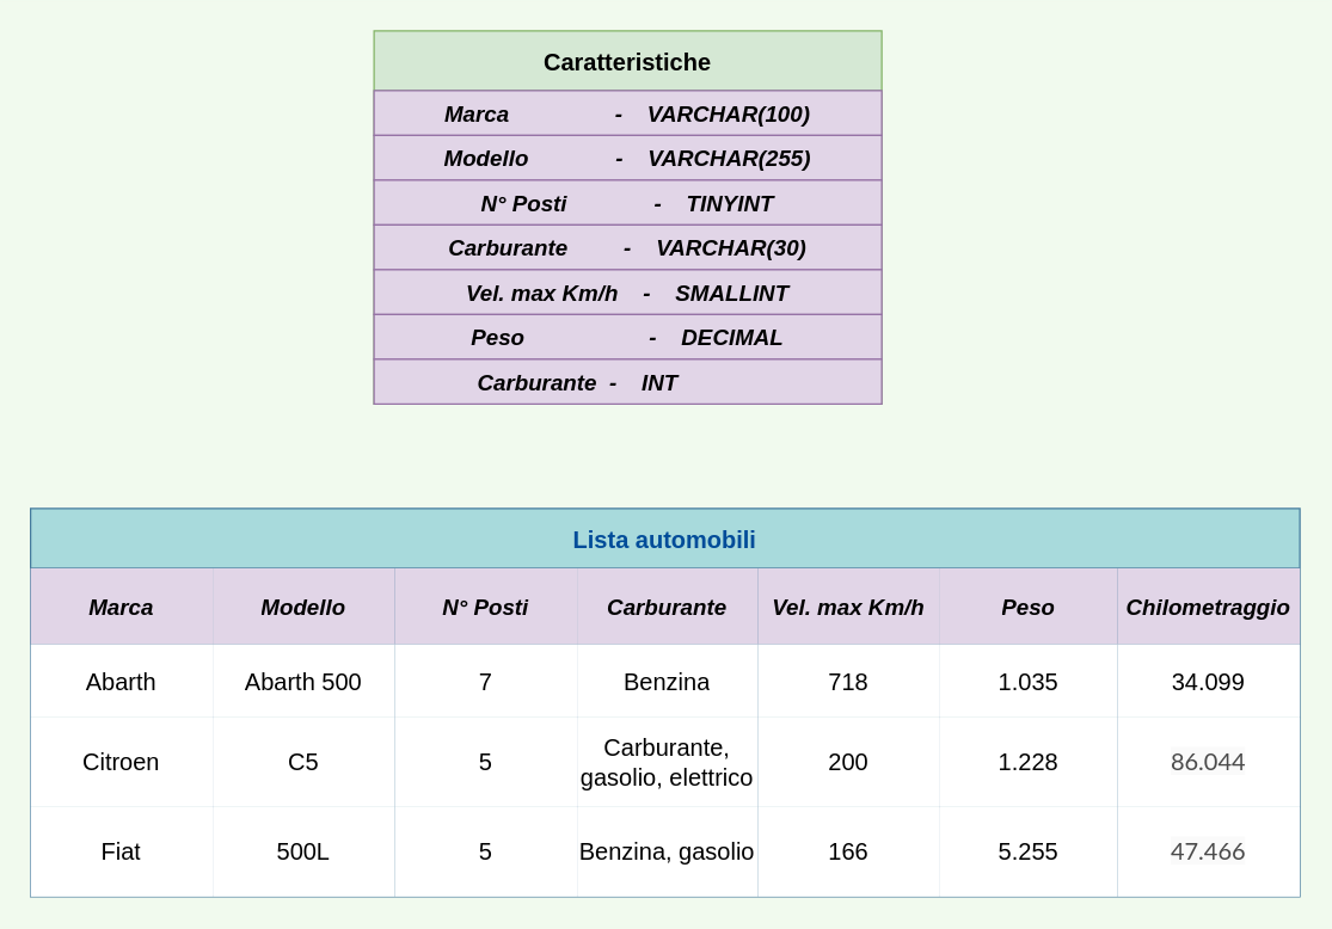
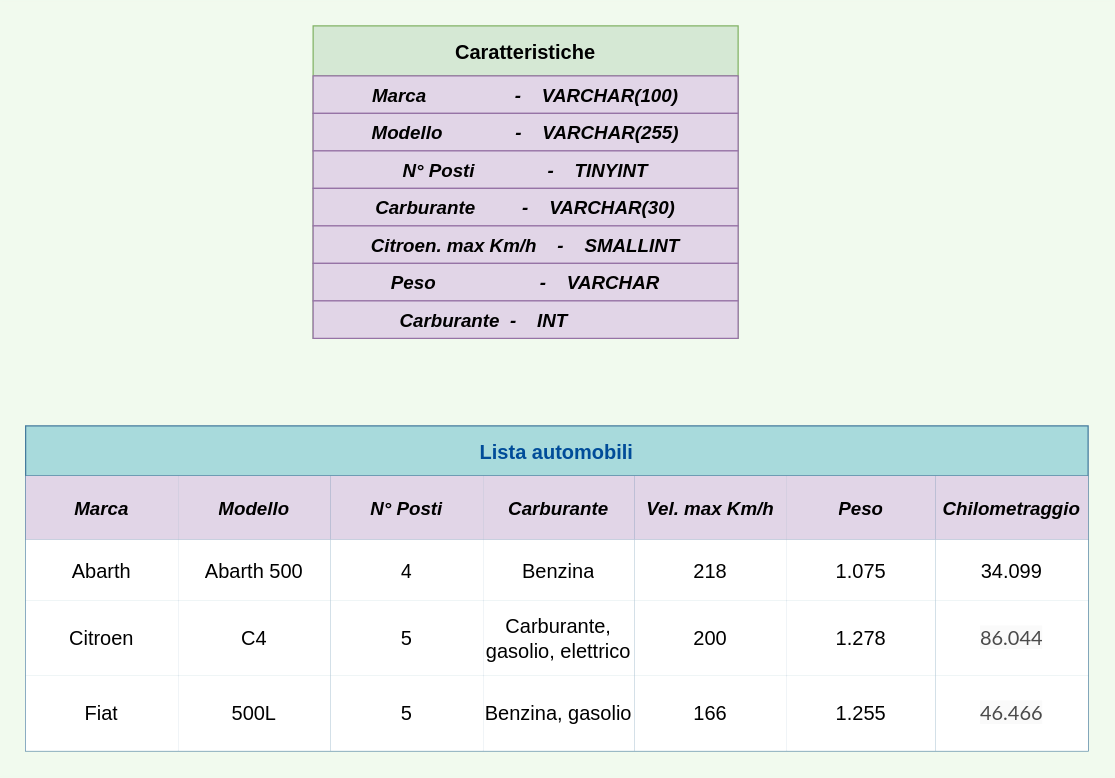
  <mxCell id="0" />
  <mxCell id="1" parent="0" />
  <mxCell id="2" value="Caratteristiche" style="swimlane;fontStyle=1;childLayout=stackLayout;horizontal=1;startSize=40;horizontalStack=0;resizeParent=1;resizeParentMax=0;resizeLast=0;collapsible=1;marginBottom=0;align=center;fontSize=16;rounded=0;labelBackgroundColor=none;labelBorderColor=none;sketch=0;fillColor=#d5e8d4;strokeColor=#82b366;" vertex="1" parent="1"><mxGeometry x="250" width="340" height="250" as="geometry" y="20" /></mxCell>
  <mxCell id="3" value="Marca                 -    VARCHAR(100)" style="text;spacingLeft=4;spacingRight=4;overflow=hidden;rotatable=0;points=[[0,0.5],[1,0.5]];portConstraint=eastwest;fontSize=15;rounded=0;labelBackgroundColor=none;labelBorderColor=none;sketch=0;html=0;fontStyle=3;spacing=2;fillColor=#e1d5e7;strokeColor=#9673a6;align=center;" vertex="1" parent="2"><mxGeometry y="40" width="340" height="30" as="geometry" /></mxCell>
  <mxCell id="4" value="Modello              -    VARCHAR(255)" style="text;strokeColor=#9673a6;fillColor=#e1d5e7;spacingLeft=4;spacingRight=4;overflow=hidden;rotatable=0;points=[[0,0.5],[1,0.5]];portConstraint=eastwest;fontSize=15;rounded=0;labelBackgroundColor=none;labelBorderColor=none;sketch=0;html=0;fontStyle=3;spacing=2;align=center;" vertex="1" parent="2"><mxGeometry y="70" width="340" height="30" as="geometry" /></mxCell>
  <mxCell id="5" value="N° Posti              -    TINYINT" style="text;strokeColor=#9673a6;fillColor=#e1d5e7;spacingLeft=4;spacingRight=4;overflow=hidden;rotatable=0;points=[[0,0.5],[1,0.5]];portConstraint=eastwest;fontSize=15;rounded=0;labelBackgroundColor=none;labelBorderColor=none;sketch=0;html=0;fontStyle=3;spacing=2;align=center;" vertex="1" parent="2"><mxGeometry y="100" width="340" height="30" as="geometry" /></mxCell>
  <mxCell id="6" value="Carburante         -    VARCHAR(30)" style="text;strokeColor=#9673a6;fillColor=#e1d5e7;spacingLeft=4;spacingRight=4;overflow=hidden;rotatable=0;points=[[0,0.5],[1,0.5]];portConstraint=eastwest;fontSize=15;rounded=0;labelBackgroundColor=none;labelBorderColor=none;sketch=0;html=0;fontStyle=3;spacing=2;align=center;" vertex="1" parent="2"><mxGeometry y="130" width="340" height="30" as="geometry" /></mxCell>
- <mxCell id="7" value="Vel. max Km/h    -    SMALLINT" style="text;strokeColor=#9673a6;fillColor=#e1d5e7;spacingLeft=4;spacingRight=4;overflow=hidden;rotatable=0;points=[[0,0.5],[1,0.5]];portConstraint=eastwest;fontSize=15;rounded=0;labelBackgroundColor=none;labelBorderColor=none;sketch=0;html=0;fontStyle=3;spacing=2;align=center;" vertex="1" parent="2"><mxGeometry y="160" width="340" height="30" as="geometry" /></mxCell>
- <mxCell id="8" value="Peso                    -    DECIMAL" style="text;strokeColor=#9673a6;fillColor=#e1d5e7;spacingLeft=4;spacingRight=4;overflow=hidden;rotatable=0;points=[[0,0.5],[1,0.5]];portConstraint=eastwest;fontSize=15;rounded=0;labelBackgroundColor=none;labelBorderColor=none;sketch=0;html=0;fontStyle=3;spacing=2;align=center;" vertex="1" parent="2"><mxGeometry y="190" width="340" height="30" as="geometry" /></mxCell>
+ <mxCell id="7" value="Citroen. max Km/h    -    SMALLINT" style="text;strokeColor=#9673a6;fillColor=#e1d5e7;spacingLeft=4;spacingRight=4;overflow=hidden;rotatable=0;points=[[0,0.5],[1,0.5]];portConstraint=eastwest;fontSize=15;rounded=0;labelBackgroundColor=none;labelBorderColor=none;sketch=0;html=0;fontStyle=3;spacing=2;align=center;" vertex="1" parent="2"><mxGeometry y="160" width="340" height="30" as="geometry" /></mxCell>
+ <mxCell id="8" value="Peso                    -    VARCHAR" style="text;strokeColor=#9673a6;fillColor=#e1d5e7;spacingLeft=4;spacingRight=4;overflow=hidden;rotatable=0;points=[[0,0.5],[1,0.5]];portConstraint=eastwest;fontSize=15;rounded=0;labelBackgroundColor=none;labelBorderColor=none;sketch=0;html=0;fontStyle=3;spacing=2;align=center;" vertex="1" parent="2"><mxGeometry y="190" width="340" height="30" as="geometry" /></mxCell>
  <mxCell id="9" value="Carburante  -    INT                " style="text;strokeColor=#9673a6;fillColor=#e1d5e7;spacingLeft=4;spacingRight=4;overflow=hidden;rotatable=0;points=[[0,0.5],[1,0.5]];portConstraint=eastwest;fontSize=15;rounded=0;labelBackgroundColor=none;labelBorderColor=none;sketch=0;html=0;fontStyle=3;spacing=2;align=center;" vertex="1" parent="2"><mxGeometry y="220" width="340" height="30" as="geometry" /></mxCell>
  <mxCell id="10" value="Lista automobili" style="shape=table;startSize=40;container=1;collapsible=0;childLayout=tableLayout;fontStyle=1;align=center;rounded=0;labelBackgroundColor=none;labelBorderColor=none;sketch=0;fontSize=16;fontColor=#004C99;strokeColor=#457B9D;fillColor=#A8DADC;html=0;" vertex="1" parent="1"><mxGeometry y="340" width="850" height="260" as="geometry" x="20" /></mxCell>
  <mxCell id="11" value="" style="shape=tableRow;horizontal=0;startSize=0;swimlaneHead=0;swimlaneBody=0;top=0;left=0;bottom=0;right=0;collapsible=0;dropTarget=0;fillColor=none;points=[[0,0.5],[1,0.5]];portConstraint=eastwest;rounded=0;labelBackgroundColor=none;labelBorderColor=none;sketch=0;fontSize=16;fontColor=#004C99;strokeColor=#457B9D;html=0;" vertex="1" parent="10"><mxGeometry y="40" width="850" height="51" as="geometry" /></mxCell>
  <mxCell id="12" value="&lt;b style=&quot;&quot;&gt;&lt;i style=&quot;&quot;&gt;&lt;font style=&quot;font-size: 15px;&quot;&gt;Marca&lt;/font&gt;&lt;/i&gt;&lt;/b&gt;" style="shape=partialRectangle;html=1;whiteSpace=wrap;connectable=0;top=0;left=0;bottom=0;right=0;overflow=hidden;rounded=0;labelBackgroundColor=none;labelBorderColor=none;sketch=0;fontSize=16;fillColor=#e1d5e7;strokeColor=#9673a6;" vertex="1" parent="11"><mxGeometry width="122" height="51" as="geometry"><mxRectangle width="122" height="51" as="alternateBounds" /></mxGeometry></mxCell>
  <mxCell id="13" value="&lt;b&gt;&lt;i style=&quot;&quot;&gt;&lt;font style=&quot;font-size: 15px;&quot;&gt;Modello&lt;/font&gt;&lt;/i&gt;&lt;/b&gt;" style="shape=partialRectangle;html=1;whiteSpace=wrap;connectable=0;top=0;left=0;bottom=0;right=0;overflow=hidden;rounded=0;labelBackgroundColor=none;labelBorderColor=none;sketch=0;fontSize=16;fillColor=#e1d5e7;strokeColor=#9673a6;" vertex="1" parent="11"><mxGeometry x="122" width="122" height="51" as="geometry"><mxRectangle width="122" height="51" as="alternateBounds" /></mxGeometry></mxCell>
  <mxCell id="14" value="&lt;b style=&quot;&quot;&gt;&lt;i style=&quot;&quot;&gt;&lt;font style=&quot;font-size: 15px;&quot;&gt;N° Posti&lt;/font&gt;&lt;/i&gt;&lt;/b&gt;" style="shape=partialRectangle;html=1;whiteSpace=wrap;connectable=0;top=0;left=0;bottom=0;right=0;overflow=hidden;rounded=0;labelBackgroundColor=none;labelBorderColor=none;sketch=0;fontSize=16;fillColor=#e1d5e7;strokeColor=#9673a6;" vertex="1" parent="11"><mxGeometry x="244" width="122" height="51" as="geometry"><mxRectangle width="122" height="51" as="alternateBounds" /></mxGeometry></mxCell>
  <mxCell id="15" value="&lt;b style=&quot;&quot;&gt;&lt;i style=&quot;&quot;&gt;&lt;font style=&quot;font-size: 15px;&quot;&gt;Carburante&lt;/font&gt;&lt;/i&gt;&lt;/b&gt;" style="shape=partialRectangle;html=1;whiteSpace=wrap;connectable=0;top=0;left=0;bottom=0;right=0;overflow=hidden;rounded=0;labelBackgroundColor=none;labelBorderColor=none;sketch=0;fontSize=16;fillColor=#e1d5e7;strokeColor=#9673a6;" vertex="1" parent="11"><mxGeometry x="366" width="121" height="51" as="geometry"><mxRectangle width="121" height="51" as="alternateBounds" /></mxGeometry></mxCell>
  <mxCell id="16" value="&lt;b&gt;&lt;i style=&quot;&quot;&gt;&lt;font style=&quot;font-size: 15px;&quot;&gt;Vel. max Km/h&lt;/font&gt;&lt;/i&gt;&lt;/b&gt;" style="shape=partialRectangle;html=1;whiteSpace=wrap;connectable=0;top=0;left=0;bottom=0;right=0;overflow=hidden;rounded=0;labelBackgroundColor=none;labelBorderColor=none;sketch=0;fontSize=16;fillColor=#e1d5e7;strokeColor=#9673a6;" vertex="1" parent="11"><mxGeometry x="487" width="122" height="51" as="geometry"><mxRectangle width="122" height="51" as="alternateBounds" /></mxGeometry></mxCell>
  <mxCell id="17" value="&lt;b&gt;&lt;i style=&quot;&quot;&gt;&lt;font style=&quot;font-size: 15px;&quot;&gt;Peso&lt;/font&gt;&lt;/i&gt;&lt;/b&gt;" style="shape=partialRectangle;html=1;whiteSpace=wrap;connectable=0;top=0;left=0;bottom=0;right=0;overflow=hidden;rounded=0;labelBackgroundColor=none;labelBorderColor=none;sketch=0;fontSize=16;fillColor=#e1d5e7;strokeColor=#9673a6;" vertex="1" parent="11"><mxGeometry x="609" width="119" height="51" as="geometry"><mxRectangle width="119" height="51" as="alternateBounds" /></mxGeometry></mxCell>
  <mxCell id="18" value="&lt;b style=&quot;&quot;&gt;&lt;i style=&quot;&quot;&gt;&lt;font style=&quot;font-size: 15px;&quot;&gt;Chilometraggio&lt;/font&gt;&lt;/i&gt;&lt;/b&gt;" style="shape=partialRectangle;html=1;whiteSpace=wrap;connectable=0;top=0;left=0;bottom=0;right=0;overflow=hidden;rounded=0;labelBackgroundColor=none;labelBorderColor=none;sketch=0;fontSize=16;fillColor=#e1d5e7;strokeColor=#9673a6;" vertex="1" parent="11"><mxGeometry x="728" width="122" height="51" as="geometry"><mxRectangle width="122" height="51" as="alternateBounds" /></mxGeometry></mxCell>
  <mxCell id="19" value="" style="shape=tableRow;horizontal=0;startSize=0;swimlaneHead=0;swimlaneBody=0;top=0;left=0;bottom=0;right=0;collapsible=0;dropTarget=0;fillColor=none;points=[[0,0.5],[1,0.5]];portConstraint=eastwest;rounded=0;labelBackgroundColor=none;labelBorderColor=none;sketch=0;fontSize=16;fontColor=#004C99;strokeColor=#457B9D;html=0;" vertex="1" parent="10"><mxGeometry y="91" width="850" height="49" as="geometry" /></mxCell>
  <mxCell id="20" value="Abarth" style="shape=partialRectangle;html=1;whiteSpace=wrap;connectable=0;top=0;left=0;bottom=0;right=0;overflow=hidden;rounded=0;labelBackgroundColor=#FFFFFF;labelBorderColor=none;sketch=0;fontSize=16;" vertex="1" parent="19"><mxGeometry width="122" height="49" as="geometry"><mxRectangle width="122" height="49" as="alternateBounds" /></mxGeometry></mxCell>
  <mxCell id="21" value="Abarth 500" style="shape=partialRectangle;html=1;whiteSpace=wrap;connectable=0;top=0;left=0;bottom=0;right=0;overflow=hidden;rounded=0;labelBackgroundColor=#FFFFFF;labelBorderColor=none;sketch=0;fontSize=16;" vertex="1" parent="19"><mxGeometry x="122" width="122" height="49" as="geometry"><mxRectangle width="122" height="49" as="alternateBounds" /></mxGeometry></mxCell>
- <mxCell id="22" value="7" style="shape=partialRectangle;html=1;whiteSpace=wrap;connectable=0;top=0;left=0;bottom=0;right=0;overflow=hidden;rounded=0;labelBackgroundColor=#FFFFFF;labelBorderColor=none;sketch=0;fontSize=16;" vertex="1" parent="19"><mxGeometry x="244" width="122" height="49" as="geometry"><mxRectangle width="122" height="49" as="alternateBounds" /></mxGeometry></mxCell>
+ <mxCell id="22" value="4" style="shape=partialRectangle;html=1;whiteSpace=wrap;connectable=0;top=0;left=0;bottom=0;right=0;overflow=hidden;rounded=0;labelBackgroundColor=#FFFFFF;labelBorderColor=none;sketch=0;fontSize=16;" vertex="1" parent="19"><mxGeometry x="244" width="122" height="49" as="geometry"><mxRectangle width="122" height="49" as="alternateBounds" /></mxGeometry></mxCell>
  <mxCell id="23" value="Benzina" style="shape=partialRectangle;html=1;whiteSpace=wrap;connectable=0;top=0;left=0;bottom=0;right=0;overflow=hidden;rounded=0;labelBackgroundColor=#FFFFFF;labelBorderColor=none;sketch=0;fontSize=16;" vertex="1" parent="19"><mxGeometry x="366" width="121" height="49" as="geometry"><mxRectangle width="121" height="49" as="alternateBounds" /></mxGeometry></mxCell>
- <mxCell id="24" value="718" style="shape=partialRectangle;html=1;whiteSpace=wrap;connectable=0;top=0;left=0;bottom=0;right=0;overflow=hidden;rounded=0;labelBackgroundColor=#FFFFFF;labelBorderColor=none;sketch=0;fontSize=16;" vertex="1" parent="19"><mxGeometry x="487" width="122" height="49" as="geometry"><mxRectangle width="122" height="49" as="alternateBounds" /></mxGeometry></mxCell>
- <mxCell id="25" value="1.035" style="shape=partialRectangle;html=1;whiteSpace=wrap;connectable=0;top=0;left=0;bottom=0;right=0;overflow=hidden;rounded=0;labelBackgroundColor=#FFFFFF;labelBorderColor=none;sketch=0;fontSize=16;" vertex="1" parent="19"><mxGeometry x="609" width="119" height="49" as="geometry"><mxRectangle width="119" height="49" as="alternateBounds" /></mxGeometry></mxCell>
+ <mxCell id="24" value="218" style="shape=partialRectangle;html=1;whiteSpace=wrap;connectable=0;top=0;left=0;bottom=0;right=0;overflow=hidden;rounded=0;labelBackgroundColor=#FFFFFF;labelBorderColor=none;sketch=0;fontSize=16;" vertex="1" parent="19"><mxGeometry x="487" width="122" height="49" as="geometry"><mxRectangle width="122" height="49" as="alternateBounds" /></mxGeometry></mxCell>
+ <mxCell id="25" value="1.075" style="shape=partialRectangle;html=1;whiteSpace=wrap;connectable=0;top=0;left=0;bottom=0;right=0;overflow=hidden;rounded=0;labelBackgroundColor=#FFFFFF;labelBorderColor=none;sketch=0;fontSize=16;" vertex="1" parent="19"><mxGeometry x="609" width="119" height="49" as="geometry"><mxRectangle width="119" height="49" as="alternateBounds" /></mxGeometry></mxCell>
  <mxCell id="26" value="34.099" style="shape=partialRectangle;html=1;whiteSpace=wrap;connectable=0;top=0;left=0;bottom=0;right=0;overflow=hidden;rounded=0;labelBackgroundColor=#FFFFFF;labelBorderColor=none;sketch=0;fontSize=16;" vertex="1" parent="19"><mxGeometry x="728" width="122" height="49" as="geometry"><mxRectangle width="122" height="49" as="alternateBounds" /></mxGeometry></mxCell>
  <mxCell id="27" value="" style="shape=tableRow;horizontal=0;startSize=0;swimlaneHead=0;swimlaneBody=0;top=0;left=0;bottom=0;right=0;collapsible=0;dropTarget=0;fillColor=none;points=[[0,0.5],[1,0.5]];portConstraint=eastwest;rounded=0;labelBackgroundColor=none;labelBorderColor=none;sketch=0;fontSize=16;fontColor=#004C99;strokeColor=#457B9D;html=0;" vertex="1" parent="10"><mxGeometry y="140" width="850" height="60" as="geometry" /></mxCell>
  <mxCell id="28" value="Citroen" style="shape=partialRectangle;html=1;whiteSpace=wrap;connectable=0;top=0;left=0;bottom=0;right=0;overflow=hidden;rounded=0;labelBackgroundColor=#FFFFFF;labelBorderColor=none;sketch=0;fontSize=16;" vertex="1" parent="27"><mxGeometry width="122" height="60" as="geometry"><mxRectangle width="122" height="60" as="alternateBounds" /></mxGeometry></mxCell>
- <mxCell id="29" value="C5" style="shape=partialRectangle;html=1;whiteSpace=wrap;connectable=0;top=0;left=0;bottom=0;right=0;overflow=hidden;rounded=0;labelBackgroundColor=#FFFFFF;labelBorderColor=none;sketch=0;fontSize=16;" vertex="1" parent="27"><mxGeometry x="122" width="122" height="60" as="geometry"><mxRectangle width="122" height="60" as="alternateBounds" /></mxGeometry></mxCell>
+ <mxCell id="29" value="C4" style="shape=partialRectangle;html=1;whiteSpace=wrap;connectable=0;top=0;left=0;bottom=0;right=0;overflow=hidden;rounded=0;labelBackgroundColor=#FFFFFF;labelBorderColor=none;sketch=0;fontSize=16;" vertex="1" parent="27"><mxGeometry x="122" width="122" height="60" as="geometry"><mxRectangle width="122" height="60" as="alternateBounds" /></mxGeometry></mxCell>
  <mxCell id="30" value="5" style="shape=partialRectangle;html=1;whiteSpace=wrap;connectable=0;top=0;left=0;bottom=0;right=0;overflow=hidden;rounded=0;labelBackgroundColor=#FFFFFF;labelBorderColor=none;sketch=0;fontSize=16;" vertex="1" parent="27"><mxGeometry x="244" width="122" height="60" as="geometry"><mxRectangle width="122" height="60" as="alternateBounds" /></mxGeometry></mxCell>
  <mxCell id="31" value="Carburante, gasolio, elettrico" style="shape=partialRectangle;html=1;whiteSpace=wrap;connectable=0;top=0;left=0;bottom=0;right=0;overflow=hidden;rounded=0;labelBackgroundColor=#FFFFFF;labelBorderColor=none;sketch=0;fontSize=16;" vertex="1" parent="27"><mxGeometry x="366" width="121" height="60" as="geometry"><mxRectangle width="121" height="60" as="alternateBounds" /></mxGeometry></mxCell>
  <mxCell id="32" value="200" style="shape=partialRectangle;html=1;whiteSpace=wrap;connectable=0;top=0;left=0;bottom=0;right=0;overflow=hidden;rounded=0;labelBackgroundColor=#FFFFFF;labelBorderColor=none;sketch=0;fontSize=16;" vertex="1" parent="27"><mxGeometry x="487" width="122" height="60" as="geometry"><mxRectangle width="122" height="60" as="alternateBounds" /></mxGeometry></mxCell>
- <mxCell id="33" value="1.228" style="shape=partialRectangle;html=1;whiteSpace=wrap;connectable=0;top=0;left=0;bottom=0;right=0;overflow=hidden;rounded=0;labelBackgroundColor=#FFFFFF;labelBorderColor=none;sketch=0;fontSize=16;" vertex="1" parent="27"><mxGeometry x="609" width="119" height="60" as="geometry"><mxRectangle width="119" height="60" as="alternateBounds" /></mxGeometry></mxCell>
+ <mxCell id="33" value="1.278" style="shape=partialRectangle;html=1;whiteSpace=wrap;connectable=0;top=0;left=0;bottom=0;right=0;overflow=hidden;rounded=0;labelBackgroundColor=#FFFFFF;labelBorderColor=none;sketch=0;fontSize=16;" vertex="1" parent="27"><mxGeometry x="609" width="119" height="60" as="geometry"><mxRectangle width="119" height="60" as="alternateBounds" /></mxGeometry></mxCell>
  <mxCell id="34" value="&lt;span style=&quot;color: rgb(74, 74, 74); font-family: Lato, &amp;quot;Helvetica Neue&amp;quot;, Helvetica, Arial, sans-serif; background-color: rgb(250, 250, 250);&quot;&gt;86.044&lt;/span&gt;" style="shape=partialRectangle;html=1;whiteSpace=wrap;connectable=0;top=0;left=0;bottom=0;right=0;overflow=hidden;rounded=0;labelBackgroundColor=#FFFFFF;labelBorderColor=none;sketch=0;fontSize=16;" vertex="1" parent="27"><mxGeometry x="728" width="122" height="60" as="geometry"><mxRectangle width="122" height="60" as="alternateBounds" /></mxGeometry></mxCell>
  <mxCell id="35" style="shape=tableRow;horizontal=0;startSize=0;swimlaneHead=0;swimlaneBody=0;top=0;left=0;bottom=0;right=0;collapsible=0;dropTarget=0;fillColor=none;points=[[0,0.5],[1,0.5]];portConstraint=eastwest;rounded=0;labelBackgroundColor=none;labelBorderColor=none;sketch=0;fontSize=16;fontColor=#004C99;strokeColor=#457B9D;html=0;" vertex="1" parent="10"><mxGeometry y="200" width="850" height="60" as="geometry" /></mxCell>
  <mxCell id="36" value="Fiat" style="shape=partialRectangle;html=1;whiteSpace=wrap;connectable=0;top=0;left=0;bottom=0;right=0;overflow=hidden;rounded=0;labelBackgroundColor=#FFFFFF;labelBorderColor=none;sketch=0;fontSize=16;" vertex="1" parent="35"><mxGeometry width="122" height="60" as="geometry"><mxRectangle width="122" height="60" as="alternateBounds" /></mxGeometry></mxCell>
  <mxCell id="37" value="500L" style="shape=partialRectangle;html=1;whiteSpace=wrap;connectable=0;top=0;left=0;bottom=0;right=0;overflow=hidden;rounded=0;labelBackgroundColor=#FFFFFF;labelBorderColor=none;sketch=0;fontSize=16;" vertex="1" parent="35"><mxGeometry x="122" width="122" height="60" as="geometry"><mxRectangle width="122" height="60" as="alternateBounds" /></mxGeometry></mxCell>
  <mxCell id="38" value="5" style="shape=partialRectangle;html=1;whiteSpace=wrap;connectable=0;top=0;left=0;bottom=0;right=0;overflow=hidden;rounded=0;labelBackgroundColor=#FFFFFF;labelBorderColor=none;sketch=0;fontSize=16;" vertex="1" parent="35"><mxGeometry x="244" width="122" height="60" as="geometry"><mxRectangle width="122" height="60" as="alternateBounds" /></mxGeometry></mxCell>
  <mxCell id="39" value="Benzina, gasolio" style="shape=partialRectangle;html=1;whiteSpace=wrap;connectable=0;top=0;left=0;bottom=0;right=0;overflow=hidden;rounded=0;labelBackgroundColor=#FFFFFF;labelBorderColor=none;sketch=0;fontSize=16;" vertex="1" parent="35"><mxGeometry x="366" width="121" height="60" as="geometry"><mxRectangle width="121" height="60" as="alternateBounds" /></mxGeometry></mxCell>
  <mxCell id="40" value="166" style="shape=partialRectangle;html=1;whiteSpace=wrap;connectable=0;top=0;left=0;bottom=0;right=0;overflow=hidden;rounded=0;labelBackgroundColor=#FFFFFF;labelBorderColor=none;sketch=0;fontSize=16;" vertex="1" parent="35"><mxGeometry x="487" width="122" height="60" as="geometry"><mxRectangle width="122" height="60" as="alternateBounds" /></mxGeometry></mxCell>
- <mxCell id="41" value="5.255" style="shape=partialRectangle;html=1;whiteSpace=wrap;connectable=0;top=0;left=0;bottom=0;right=0;overflow=hidden;rounded=0;labelBackgroundColor=#FFFFFF;labelBorderColor=none;sketch=0;fontSize=16;" vertex="1" parent="35"><mxGeometry x="609" width="119" height="60" as="geometry"><mxRectangle width="119" height="60" as="alternateBounds" /></mxGeometry></mxCell>
- <mxCell id="42" value="&lt;span style=&quot;color: rgb(74, 74, 74); font-family: Lato, &amp;quot;Helvetica Neue&amp;quot;, Helvetica, Arial, sans-serif; background-color: rgb(250, 250, 250);&quot;&gt;47.466&lt;/span&gt;" style="shape=partialRectangle;html=1;whiteSpace=wrap;connectable=0;top=0;left=0;bottom=0;right=0;overflow=hidden;rounded=0;labelBackgroundColor=#FFFFFF;labelBorderColor=none;sketch=0;fontSize=16;" vertex="1" parent="35"><mxGeometry x="728" width="122" height="60" as="geometry"><mxRectangle width="122" height="60" as="alternateBounds" /></mxGeometry></mxCell>
+ <mxCell id="41" value="1.255" style="shape=partialRectangle;html=1;whiteSpace=wrap;connectable=0;top=0;left=0;bottom=0;right=0;overflow=hidden;rounded=0;labelBackgroundColor=#FFFFFF;labelBorderColor=none;sketch=0;fontSize=16;" vertex="1" parent="35"><mxGeometry x="609" width="119" height="60" as="geometry"><mxRectangle width="119" height="60" as="alternateBounds" /></mxGeometry></mxCell>
+ <mxCell id="42" value="&lt;span style=&quot;color: rgb(74, 74, 74); font-family: Lato, &amp;quot;Helvetica Neue&amp;quot;, Helvetica, Arial, sans-serif; background-color: rgb(250, 250, 250);&quot;&gt;46.466&lt;/span&gt;" style="shape=partialRectangle;html=1;whiteSpace=wrap;connectable=0;top=0;left=0;bottom=0;right=0;overflow=hidden;rounded=0;labelBackgroundColor=#FFFFFF;labelBorderColor=none;sketch=0;fontSize=16;" vertex="1" parent="35"><mxGeometry x="728" width="122" height="60" as="geometry"><mxRectangle width="122" height="60" as="alternateBounds" /></mxGeometry></mxCell>
